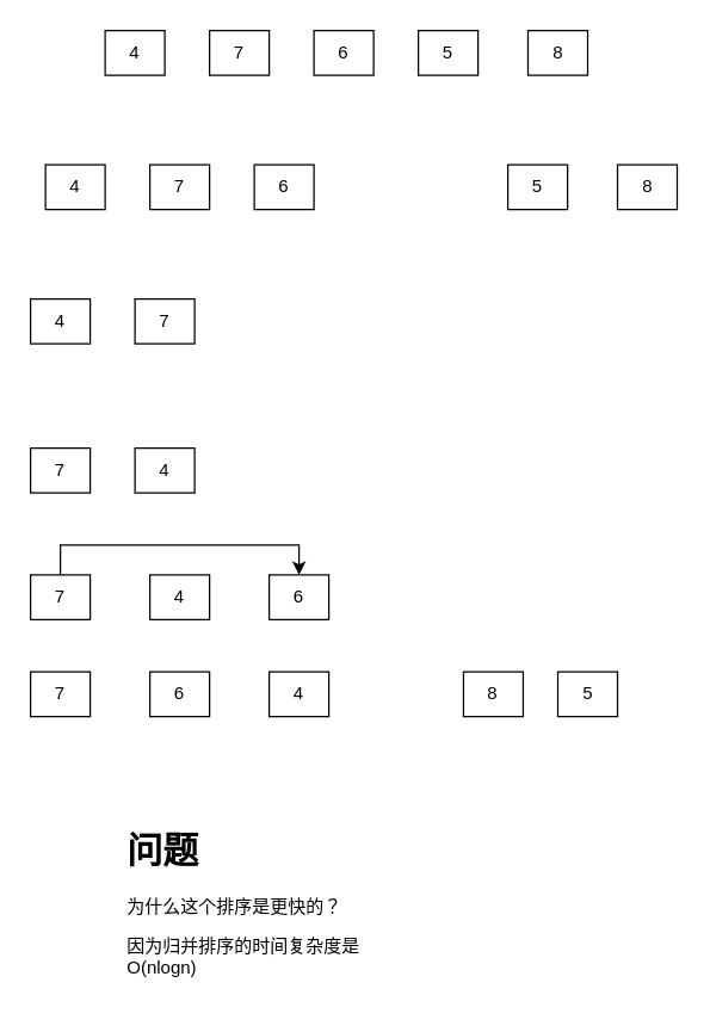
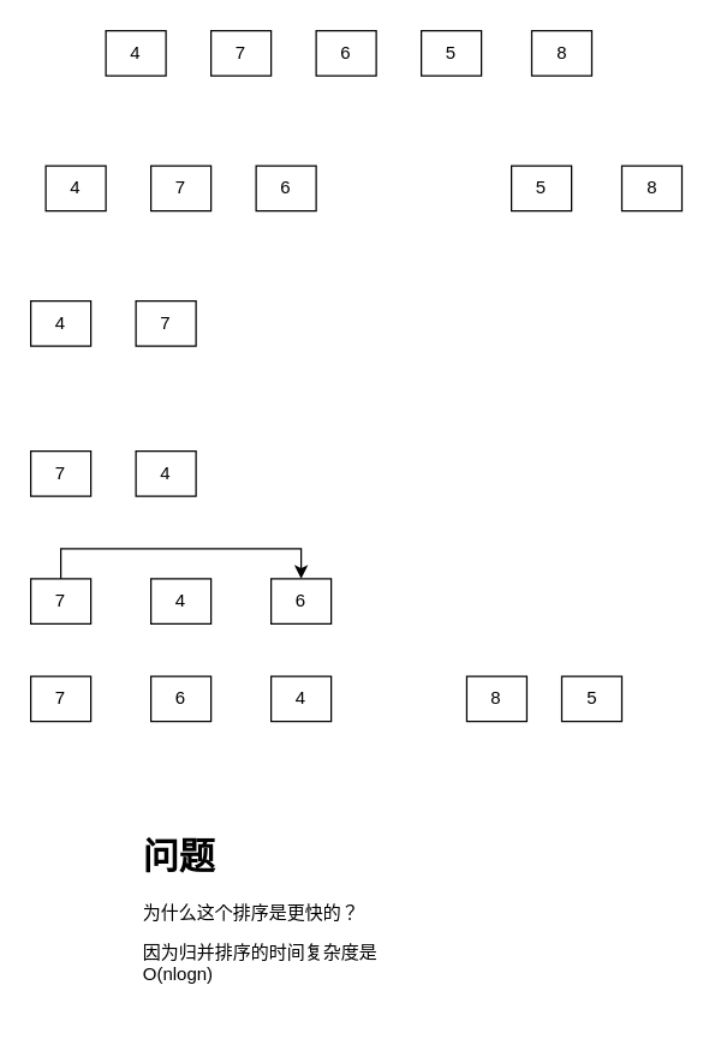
  <mxCell id="0" />
  <mxCell id="1" parent="0" />
  <mxCell id="2" value="4" style="rounded=0;whiteSpace=wrap;html=1;" vertex="1" parent="1"><mxGeometry x="70" y="20" width="40" height="30" as="geometry" /></mxCell>
  <mxCell id="3" value="5" style="rounded=0;whiteSpace=wrap;html=1;" vertex="1" parent="1"><mxGeometry x="280" y="20" width="40" height="30" as="geometry" /></mxCell>
  <mxCell id="4" value="6" style="rounded=0;whiteSpace=wrap;html=1;" vertex="1" parent="1"><mxGeometry x="210" y="20" width="40" height="30" as="geometry" /></mxCell>
  <mxCell id="5" value="7" style="rounded=0;whiteSpace=wrap;html=1;" vertex="1" parent="1"><mxGeometry x="140" y="20" width="40" height="30" as="geometry" /></mxCell>
  <mxCell id="6" value="8" style="rounded=0;whiteSpace=wrap;html=1;" vertex="1" parent="1"><mxGeometry x="353.5" y="20" width="40" height="30" as="geometry" /></mxCell>
  <mxCell id="7" value="4" style="rounded=0;whiteSpace=wrap;html=1;" vertex="1" parent="1"><mxGeometry x="30" y="110" width="40" height="30" as="geometry" /></mxCell>
  <mxCell id="8" value="6" style="rounded=0;whiteSpace=wrap;html=1;" vertex="1" parent="1"><mxGeometry x="170" y="110" width="40" height="30" as="geometry" /></mxCell>
  <mxCell id="9" value="7" style="rounded=0;whiteSpace=wrap;html=1;" vertex="1" parent="1"><mxGeometry x="100" y="110" width="40" height="30" as="geometry" /></mxCell>
  <mxCell id="10" value="5" style="rounded=0;whiteSpace=wrap;html=1;" vertex="1" parent="1"><mxGeometry x="340" y="110" width="40" height="30" as="geometry" /></mxCell>
  <mxCell id="11" value="8" style="rounded=0;whiteSpace=wrap;html=1;" vertex="1" parent="1"><mxGeometry x="413.5" y="110" width="40" height="30" as="geometry" /></mxCell>
  <mxCell id="12" value="4" style="rounded=0;whiteSpace=wrap;html=1;" vertex="1" parent="1"><mxGeometry x="20" y="200" width="40" height="30" as="geometry" /></mxCell>
  <mxCell id="13" value="7" style="rounded=0;whiteSpace=wrap;html=1;" vertex="1" parent="1"><mxGeometry x="90" y="200" width="40" height="30" as="geometry" /></mxCell>
  <mxCell id="14" value="4" style="rounded=0;whiteSpace=wrap;html=1;" vertex="1" parent="1"><mxGeometry x="90" y="300" width="40" height="30" as="geometry" /></mxCell>
  <mxCell id="15" value="7" style="rounded=0;whiteSpace=wrap;html=1;" vertex="1" parent="1"><mxGeometry x="20" y="300" width="40" height="30" as="geometry" /></mxCell>
  <mxCell id="16" value="6" style="rounded=0;whiteSpace=wrap;html=1;" vertex="1" parent="1"><mxGeometry x="180" y="385" width="40" height="30" as="geometry" /></mxCell>
  <mxCell id="17" value="4" style="rounded=0;whiteSpace=wrap;html=1;" vertex="1" parent="1"><mxGeometry x="100" y="385" width="40" height="30" as="geometry" /></mxCell>
  <mxCell id="18" style="edgeStyle=orthogonalEdgeStyle;rounded=0;orthogonalLoop=1;jettySize=auto;html=1;entryX=0.5;entryY=0;entryDx=0;entryDy=0;" edge="1" parent="1" source="19" target="16"><mxGeometry relative="1" as="geometry"><Array as="points"><mxPoint x="40" y="365" /><mxPoint x="200" y="365" /></Array></mxGeometry></mxCell>
  <mxCell id="19" value="7" style="rounded=0;whiteSpace=wrap;html=1;" vertex="1" parent="1"><mxGeometry x="20" y="385" width="40" height="30" as="geometry" /></mxCell>
  <mxCell id="20" value="6" style="rounded=0;whiteSpace=wrap;html=1;" vertex="1" parent="1"><mxGeometry x="100" y="450" width="40" height="30" as="geometry" /></mxCell>
  <mxCell id="21" value="4" style="rounded=0;whiteSpace=wrap;html=1;" vertex="1" parent="1"><mxGeometry x="180" y="450" width="40" height="30" as="geometry" /></mxCell>
  <mxCell id="22" value="7" style="rounded=0;whiteSpace=wrap;html=1;" vertex="1" parent="1"><mxGeometry x="20" y="450" width="40" height="30" as="geometry" /></mxCell>
  <mxCell id="23" value="5" style="rounded=0;whiteSpace=wrap;html=1;" vertex="1" parent="1"><mxGeometry x="373.5" y="450" width="40" height="30" as="geometry" /></mxCell>
  <mxCell id="24" value="8" style="rounded=0;whiteSpace=wrap;html=1;" vertex="1" parent="1"><mxGeometry x="310.25" y="450" width="40" height="30" as="geometry" /></mxCell>
- <mxCell id="25" value="&lt;h1&gt;问题&lt;/h1&gt;&lt;p&gt;为什么这个排序是更快的？&lt;/p&gt;&lt;p&gt;因为归并排序的时间复杂度是O(nlogn)&lt;/p&gt;&lt;p&gt;&lt;br&gt;&lt;/p&gt;" style="text;html=1;strokeColor=none;fillColor=none;spacing=5;spacingTop=-20;whiteSpace=wrap;overflow=hidden;rounded=0;" vertex="1" parent="1"><mxGeometry x="80" y="550" width="190" height="120" as="geometry" /></mxCell>
+ <mxCell id="25" value="&lt;h1&gt;问题&lt;/h1&gt;&lt;p&gt;为什么这个排序是更快的？&lt;/p&gt;&lt;p&gt;因为归并排序的时间复杂度是O(nlogn)&lt;/p&gt;&lt;p&gt;&lt;br&gt;&lt;/p&gt;" style="text;html=1;strokeColor=none;fillColor=none;spacing=5;spacingTop=-20;whiteSpace=wrap;overflow=hidden;rounded=0;" vertex="1" parent="1"><mxGeometry x="90" y="550" width="190" height="120" as="geometry" /></mxCell>
